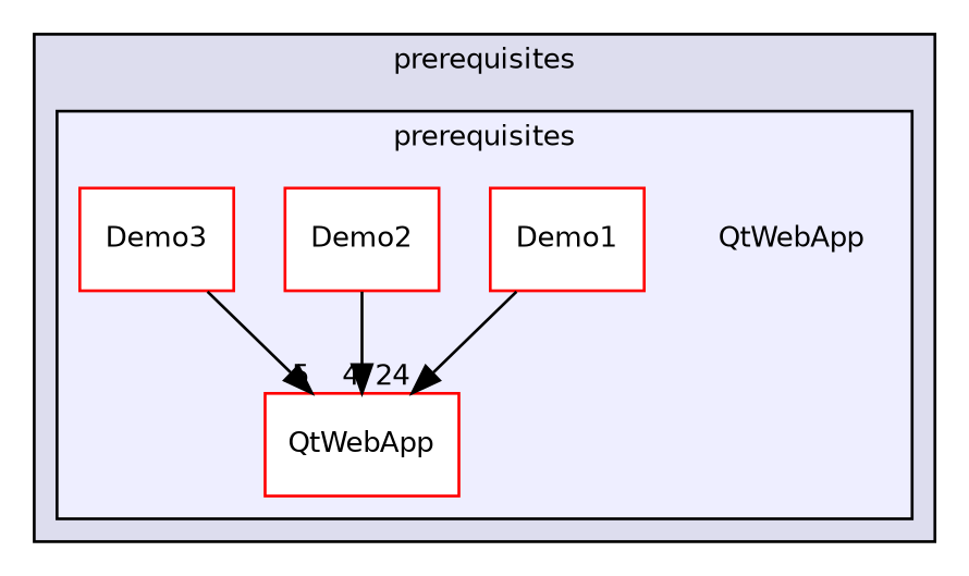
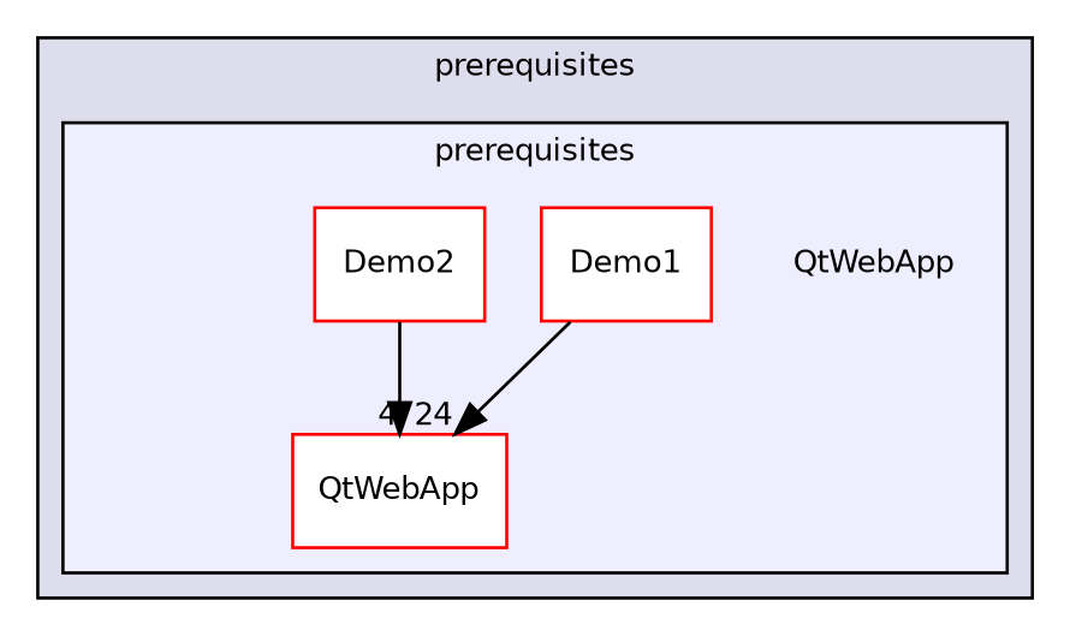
  digraph {
    compound=true
    node [fontname=Helvetica fontsize=10 shape=box color=red fillcolor=white style=filled]
    edge [labeldistance=1.5 labelfontname=Helvetica labelfontsize=10]
    n1 [label=QtWebApp shape=plaintext color="" fillcolor="" style=""]
    n2 [label=Demo1]
    n3 [label=Demo2]
-   n4 [label=Demo3]
    n5 [label=QtWebApp]
    subgraph cluster_1 {
      bgcolor="#ddddee"
      fontname=Helvetica
      fontsize=10
      label=prerequisites
      pencolor=black
      subgraph cluster_2 {
        bgcolor="#eeeeff"
        fontname=Helvetica
        fontsize=10
        pencolor=black
        n1
        n2
        n3
-       n4
        n5
      }
    }
    n2 -> n5 [headlabel=24]
    n3 -> n5 [headlabel=4]
-   n4 -> n5 [headlabel=5]
  }
